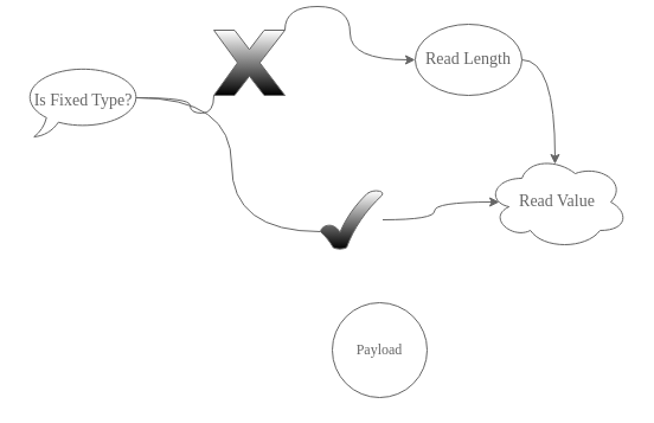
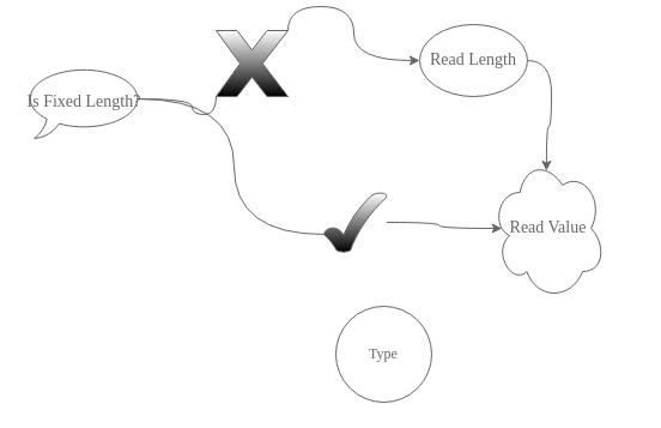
  <mxCell id="0" />
  <mxCell id="1" parent="0" />
  <mxCell id="2" style="edgeStyle=orthogonalEdgeStyle;rounded=0;orthogonalLoop=1;jettySize=auto;html=1;exitX=1;exitY=0.5;exitDx=0;exitDy=0;entryX=0.092;entryY=0.5;entryDx=0;entryDy=0;entryPerimeter=0;curved=1;fontFamily=Maple Mono SC NF;fontSize=14;fontColor=#666666;strokeColor=#666666;" parent="1" source="5" target="4" edge="1"><mxGeometry relative="1" as="geometry"><mxPoint x="390" y="145" as="targetPoint" /></mxGeometry></mxCell>
  <mxCell id="3" style="edgeStyle=orthogonalEdgeStyle;rounded=0;orthogonalLoop=1;jettySize=auto;html=1;exitX=1;exitY=0.5;exitDx=0;exitDy=0;entryX=0.483;entryY=0.1;entryDx=0;entryDy=0;entryPerimeter=0;curved=1;fontFamily=Maple Mono SC NF;fontSize=14;fontColor=#666666;strokeColor=#666666;" parent="1" source="8" target="4" edge="1"><mxGeometry relative="1" as="geometry"><mxPoint x="430" y="60" as="sourcePoint" /><mxPoint x="450" y="115" as="targetPoint" /></mxGeometry></mxCell>
- <mxCell id="4" value="Read Value" style="ellipse;shape=cloud;whiteSpace=wrap;html=1;fontFamily=Maple Mono SC NF;fontSize=14;fontColor=#666666;fillColor=none;strokeColor=#666666;" parent="1" vertex="1"><mxGeometry x="410" y="130" width="120" height="80" as="geometry" /></mxCell>
+ <mxCell id="4" value="Read Value" style="ellipse;shape=cloud;whiteSpace=wrap;html=1;fontFamily=Maple Mono SC NF;fontSize=14;fontColor=#666666;fillColor=none;strokeColor=#666666;" parent="1" vertex="1"><mxGeometry x="410" y="130" width="95" height="120" as="geometry" /></mxCell>
  <mxCell id="5" value="" style="verticalLabelPosition=bottom;verticalAlign=top;html=1;shape=mxgraph.basic.tick;gradientColor=default;fontFamily=Maple Mono SC NF;fontSize=14;fontColor=#666666;strokeColor=#666666;" parent="1" vertex="1"><mxGeometry x="270" y="160" width="52.5" height="50" as="geometry" /></mxCell>
  <mxCell id="6" style="edgeStyle=orthogonalEdgeStyle;rounded=0;orthogonalLoop=1;jettySize=auto;html=1;exitX=1;exitY=0;exitDx=0;exitDy=0;exitPerimeter=0;entryX=0;entryY=0.5;entryDx=0;entryDy=0;curved=1;fontFamily=Maple Mono SC NF;fontSize=14;fontColor=#666666;strokeColor=#666666;" parent="1" source="7" target="8" edge="1"><mxGeometry relative="1" as="geometry" /></mxCell>
  <mxCell id="7" value="" style="verticalLabelPosition=bottom;verticalAlign=top;html=1;shape=mxgraph.basic.x;gradientColor=default;fontFamily=Maple Mono SC NF;fontSize=14;fontColor=#666666;strokeColor=#666666;" parent="1" vertex="1"><mxGeometry x="180" y="25" width="60" height="55" as="geometry" /></mxCell>
  <mxCell id="8" value="Read Length" style="ellipse;whiteSpace=wrap;html=1;fontFamily=Maple Mono SC NF;fontSize=14;fontColor=#666666;fillColor=none;strokeColor=#666666;" parent="1" vertex="1"><mxGeometry x="350" y="20" width="90" height="60" as="geometry" /></mxCell>
- <mxCell id="9" value="Is Fixed Type?" style="whiteSpace=wrap;html=1;shape=mxgraph.basic.oval_callout;fontFamily=Maple Mono SC NF;fontSize=14;fontColor=#666666;fillColor=none;strokeColor=#666666;" parent="1" vertex="1"><mxGeometry x="20" y="55" width="100" height="60" as="geometry" /></mxCell>
+ <mxCell id="9" value="Is Fixed Length?" style="whiteSpace=wrap;html=1;shape=mxgraph.basic.oval_callout;fontFamily=Maple Mono SC NF;fontSize=14;fontColor=#666666;fillColor=none;strokeColor=#666666;" parent="1" vertex="1"><mxGeometry x="20" y="55" width="100" height="60" as="geometry" /></mxCell>
  <mxCell id="10" style="edgeStyle=orthogonalEdgeStyle;rounded=0;orthogonalLoop=1;jettySize=auto;html=1;exitX=0.945;exitY=0.45;exitDx=0;exitDy=0;exitPerimeter=0;entryX=0;entryY=1;entryDx=0;entryDy=0;entryPerimeter=0;curved=1;endArrow=none;endFill=0;fontFamily=Maple Mono SC NF;fontSize=14;fontColor=#666666;strokeColor=#666666;" parent="1" source="9" target="7" edge="1"><mxGeometry relative="1" as="geometry"><Array as="points"><mxPoint x="160" y="82" /><mxPoint x="160" y="95" /><mxPoint x="180" y="95" /></Array></mxGeometry></mxCell>
  <mxCell id="11" style="edgeStyle=orthogonalEdgeStyle;rounded=0;orthogonalLoop=1;jettySize=auto;html=1;exitX=0.945;exitY=0.45;exitDx=0;exitDy=0;exitPerimeter=0;entryX=0;entryY=0.7;entryDx=0;entryDy=0;entryPerimeter=0;curved=1;endArrow=none;endFill=0;fontFamily=Maple Mono SC NF;fontSize=14;fontColor=#666666;strokeColor=#666666;" parent="1" source="9" target="5" edge="1"><mxGeometry relative="1" as="geometry" /></mxCell>
- <mxCell id="12" value="&lt;font face=&quot;Maple Mono SC NF&quot;&gt;Payload&lt;/font&gt;" style="ellipse;whiteSpace=wrap;html=1;aspect=fixed;strokeColor=#666666;fontColor=#666666;fillColor=none;" parent="1" vertex="1"><mxGeometry x="280" y="255" width="80" height="80" as="geometry" /></mxCell>
+ <mxCell id="12" value="&lt;font face=&quot;Maple Mono SC NF&quot;&gt;Type&lt;/font&gt;" style="ellipse;whiteSpace=wrap;html=1;aspect=fixed;strokeColor=#666666;fontColor=#666666;fillColor=none;" parent="1" vertex="1"><mxGeometry x="280" y="255" width="80" height="80" as="geometry" /></mxCell>
